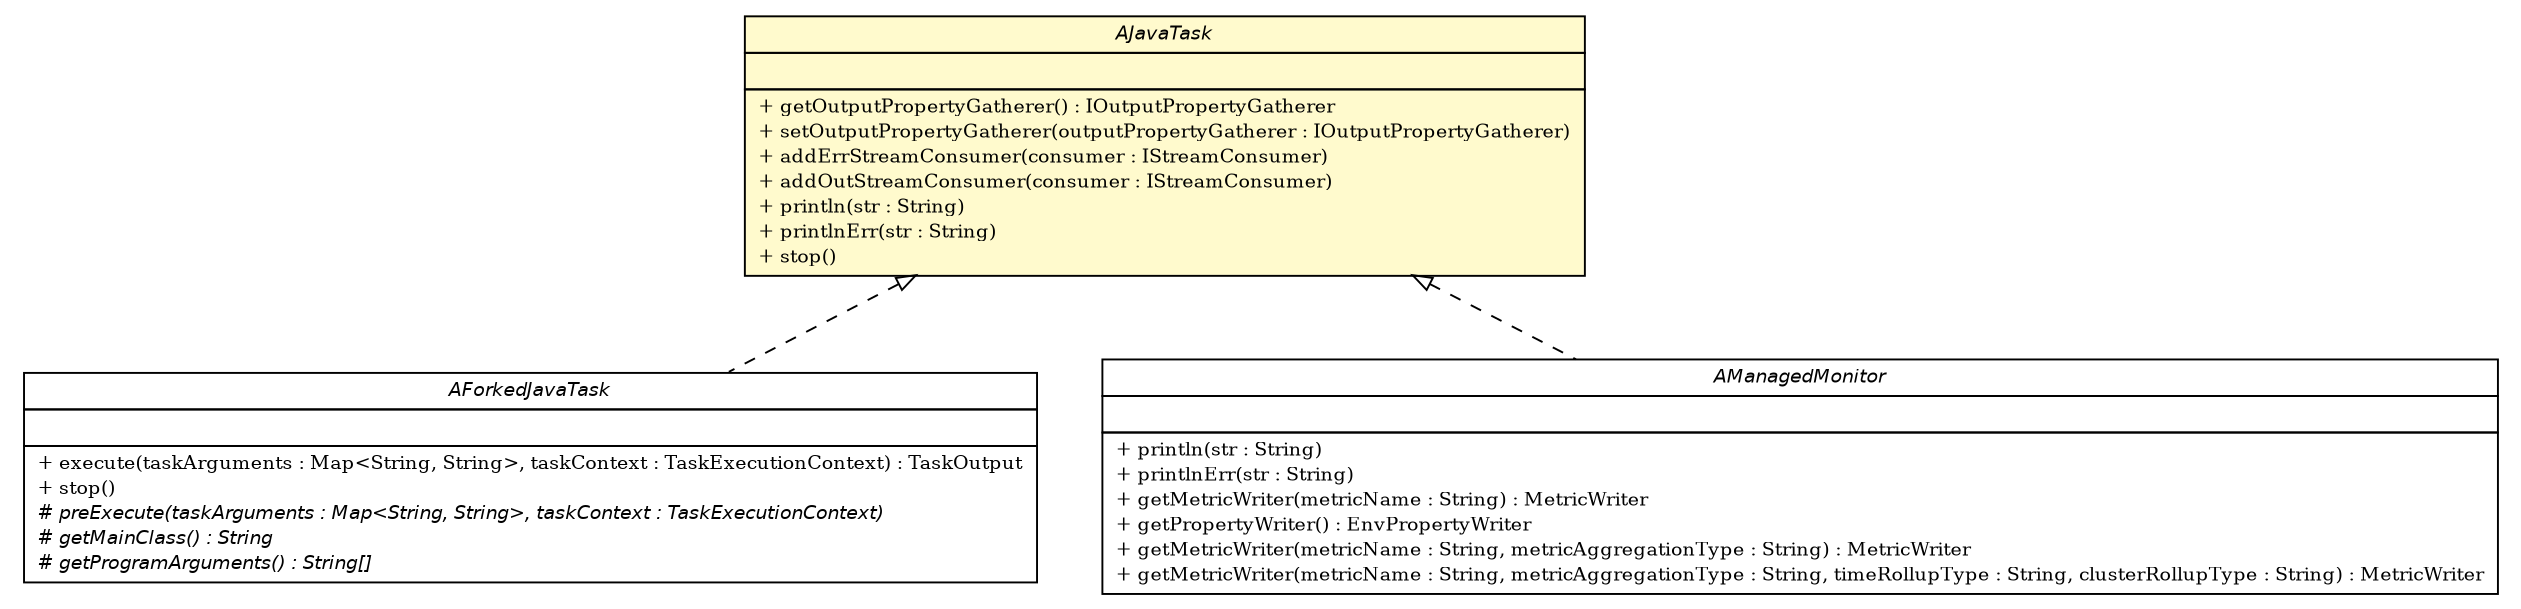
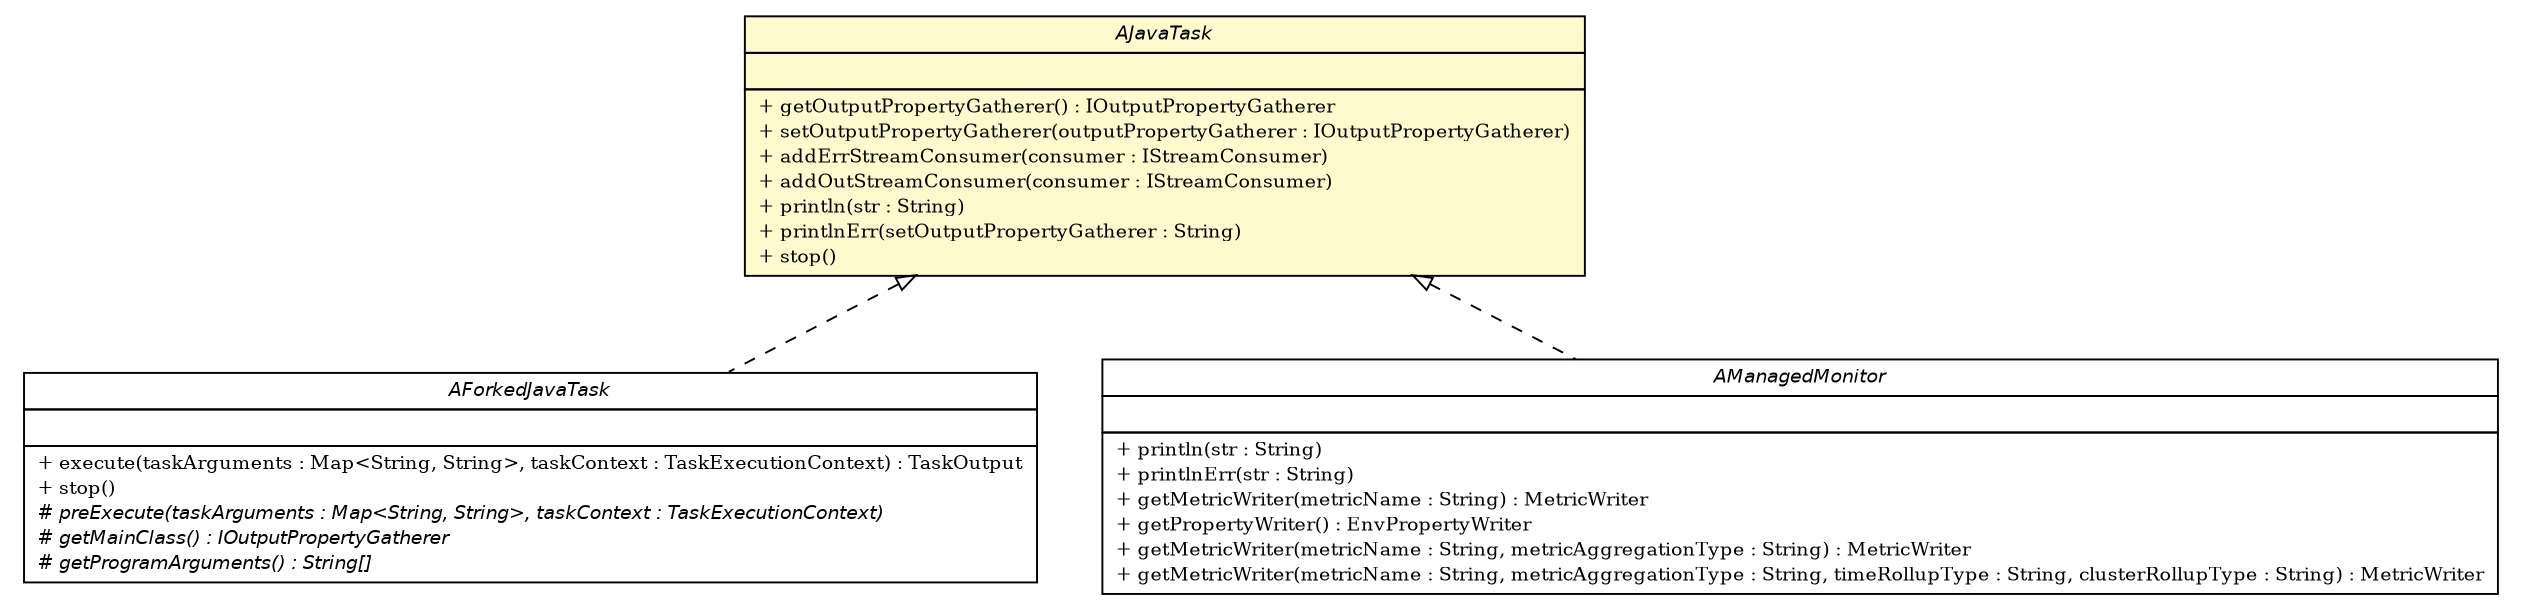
  digraph {
    fontname="DejaVu Serif"
    nodesep=0.25
    ranksep=0.5
    node [fontcolor=black fontname="DejaVu Serif" fontsize=10.0 shape=plaintext]
    edge [arrowtail=empty dir=back fontname="DejaVu Serif" fontsize=10 headport=p labelfontname=Helvetica labelfontsize=10 style=dashed tailport=p]
-   n1 [label=<<table title="com.singularity.ee.agent.systemagent.api.AForkedJavaTask" border="0" cellborder="1" cellspacing="0" cellpadding="2" port="p" href="./AForkedJavaTask.html"> 		<tr><td><table border="0" cellspacing="0" cellpadding="1"> <tr><td align="center" balign="center"><font face="Helvetica-Oblique"> AForkedJavaTask </font></td></tr> 		</table></td></tr> 		<tr><td><table border="0" cellspacing="0" cellpadding="1"> <tr><td align="left" balign="left">  </td></tr> 		</table></td></tr> 		<tr><td><table border="0" cellspacing="0" cellpadding="1"> <tr><td align="left" balign="left"> + execute(taskArguments : Map&lt;String, String&gt;, taskContext : TaskExecutionContext) : TaskOutput </td></tr> <tr><td align="left" balign="left"> + stop() </td></tr> <tr><td align="left" balign="left"><font face="Helvetica-Oblique" point-size="10.0"> # preExecute(taskArguments : Map&lt;String, String&gt;, taskContext : TaskExecutionContext) </font></td></tr> <tr><td align="left" balign="left"><font face="Helvetica-Oblique" point-size="10.0"> # getMainClass() : String </font></td></tr> <tr><td align="left" balign="left"><font face="Helvetica-Oblique" point-size="10.0"> # getProgramArguments() : String[] </font></td></tr> 		</table></td></tr> 		</table>>]
-   n2 [label=<<table title="com.singularity.ee.agent.systemagent.api.AJavaTask" border="0" cellborder="1" cellspacing="0" cellpadding="2" port="p" bgcolor="lemonChiffon" href="./AJavaTask.html"> 		<tr><td><table border="0" cellspacing="0" cellpadding="1"> <tr><td align="center" balign="center"><font face="Helvetica-Oblique"> AJavaTask </font></td></tr> 		</table></td></tr> 		<tr><td><table border="0" cellspacing="0" cellpadding="1"> <tr><td align="left" balign="left">  </td></tr> 		</table></td></tr> 		<tr><td><table border="0" cellspacing="0" cellpadding="1"> <tr><td align="left" balign="left"> + getOutputPropertyGatherer() : IOutputPropertyGatherer </td></tr> <tr><td align="left" balign="left"> + setOutputPropertyGatherer(outputPropertyGatherer : IOutputPropertyGatherer) </td></tr> <tr><td align="left" balign="left"> + addErrStreamConsumer(consumer : IStreamConsumer) </td></tr> <tr><td align="left" balign="left"> + addOutStreamConsumer(consumer : IStreamConsumer) </td></tr> <tr><td align="left" balign="left"> + println(str : String) </td></tr> <tr><td align="left" balign="left"> + printlnErr(str : String) </td></tr> <tr><td align="left" balign="left"> + stop() </td></tr> 		</table></td></tr> 		</table>>]
+   n1 [label=<<table title="com.singularity.ee.agent.systemagent.api.AForkedJavaTask" border="0" cellborder="1" cellspacing="0" cellpadding="2" port="p" href="./AForkedJavaTask.html"> 		<tr><td><table border="0" cellspacing="0" cellpadding="1"> <tr><td align="center" balign="center"><font face="Helvetica-Oblique"> AForkedJavaTask </font></td></tr> 		</table></td></tr> 		<tr><td><table border="0" cellspacing="0" cellpadding="1"> <tr><td align="left" balign="left">  </td></tr> 		</table></td></tr> 		<tr><td><table border="0" cellspacing="0" cellpadding="1"> <tr><td align="left" balign="left"> + execute(taskArguments : Map&lt;String, String&gt;, taskContext : TaskExecutionContext) : TaskOutput </td></tr> <tr><td align="left" balign="left"> + stop() </td></tr> <tr><td align="left" balign="left"><font face="Helvetica-Oblique" point-size="10.0"> # preExecute(taskArguments : Map&lt;String, String&gt;, taskContext : TaskExecutionContext) </font></td></tr> <tr><td align="left" balign="left"><font face="Helvetica-Oblique" point-size="10.0"> # getMainClass() : IOutputPropertyGatherer </font></td></tr> <tr><td align="left" balign="left"><font face="Helvetica-Oblique" point-size="10.0"> # getProgramArguments() : String[] </font></td></tr> 		</table></td></tr> 		</table>>]
+   n2 [label=<<table title="com.singularity.ee.agent.systemagent.api.AJavaTask" border="0" cellborder="1" cellspacing="0" cellpadding="2" port="p" bgcolor="lemonChiffon" href="./AJavaTask.html"> 		<tr><td><table border="0" cellspacing="0" cellpadding="1"> <tr><td align="center" balign="center"><font face="Helvetica-Oblique"> AJavaTask </font></td></tr> 		</table></td></tr> 		<tr><td><table border="0" cellspacing="0" cellpadding="1"> <tr><td align="left" balign="left">  </td></tr> 		</table></td></tr> 		<tr><td><table border="0" cellspacing="0" cellpadding="1"> <tr><td align="left" balign="left"> + getOutputPropertyGatherer() : IOutputPropertyGatherer </td></tr> <tr><td align="left" balign="left"> + setOutputPropertyGatherer(outputPropertyGatherer : IOutputPropertyGatherer) </td></tr> <tr><td align="left" balign="left"> + addErrStreamConsumer(consumer : IStreamConsumer) </td></tr> <tr><td align="left" balign="left"> + addOutStreamConsumer(consumer : IStreamConsumer) </td></tr> <tr><td align="left" balign="left"> + println(str : String) </td></tr> <tr><td align="left" balign="left"> + printlnErr(setOutputPropertyGatherer : String) </td></tr> <tr><td align="left" balign="left"> + stop() </td></tr> 		</table></td></tr> 		</table>>]
    n3 [label=<<table title="com.singularity.ee.agent.systemagent.api.AManagedMonitor" border="0" cellborder="1" cellspacing="0" cellpadding="2" port="p" href="./AManagedMonitor.html"> 		<tr><td><table border="0" cellspacing="0" cellpadding="1"> <tr><td align="center" balign="center"><font face="Helvetica-Oblique"> AManagedMonitor </font></td></tr> 		</table></td></tr> 		<tr><td><table border="0" cellspacing="0" cellpadding="1"> <tr><td align="left" balign="left">  </td></tr> 		</table></td></tr> 		<tr><td><table border="0" cellspacing="0" cellpadding="1"> <tr><td align="left" balign="left"> + println(str : String) </td></tr> <tr><td align="left" balign="left"> + printlnErr(str : String) </td></tr> <tr><td align="left" balign="left"> + getMetricWriter(metricName : String) : MetricWriter </td></tr> <tr><td align="left" balign="left"> + getPropertyWriter() : EnvPropertyWriter </td></tr> <tr><td align="left" balign="left"> + getMetricWriter(metricName : String, metricAggregationType : String) : MetricWriter </td></tr> <tr><td align="left" balign="left"> + getMetricWriter(metricName : String, metricAggregationType : String, timeRollupType : String, clusterRollupType : String) : MetricWriter </td></tr> 		</table></td></tr> 		</table>>]
    n2 -> n1
    n2 -> n3
  }
